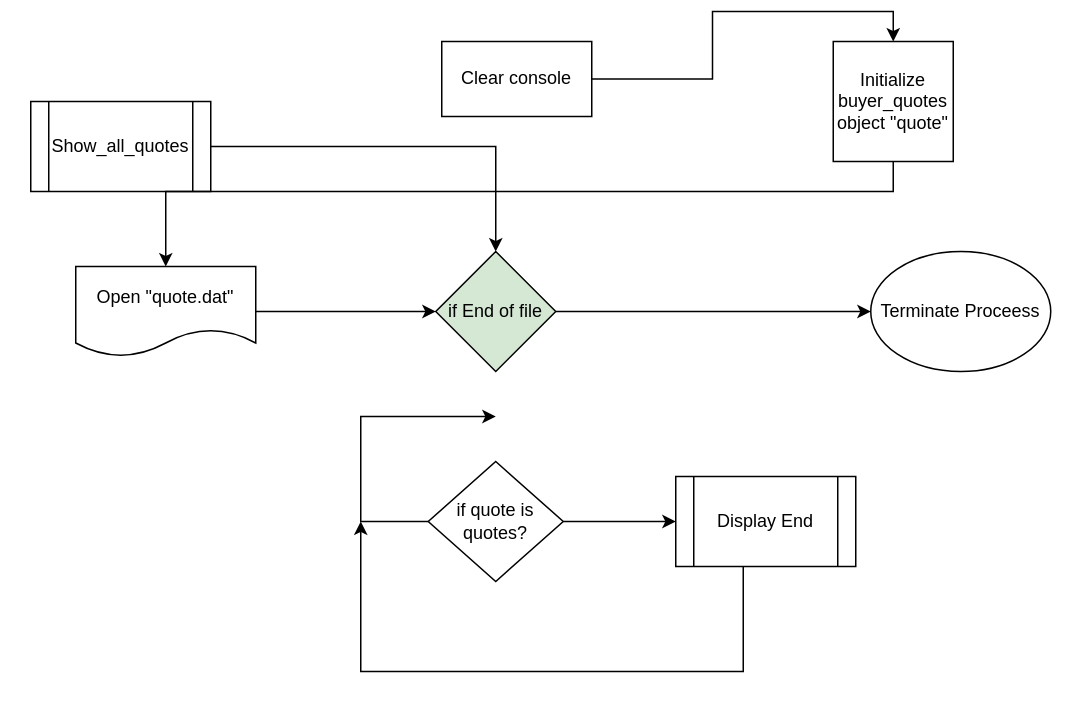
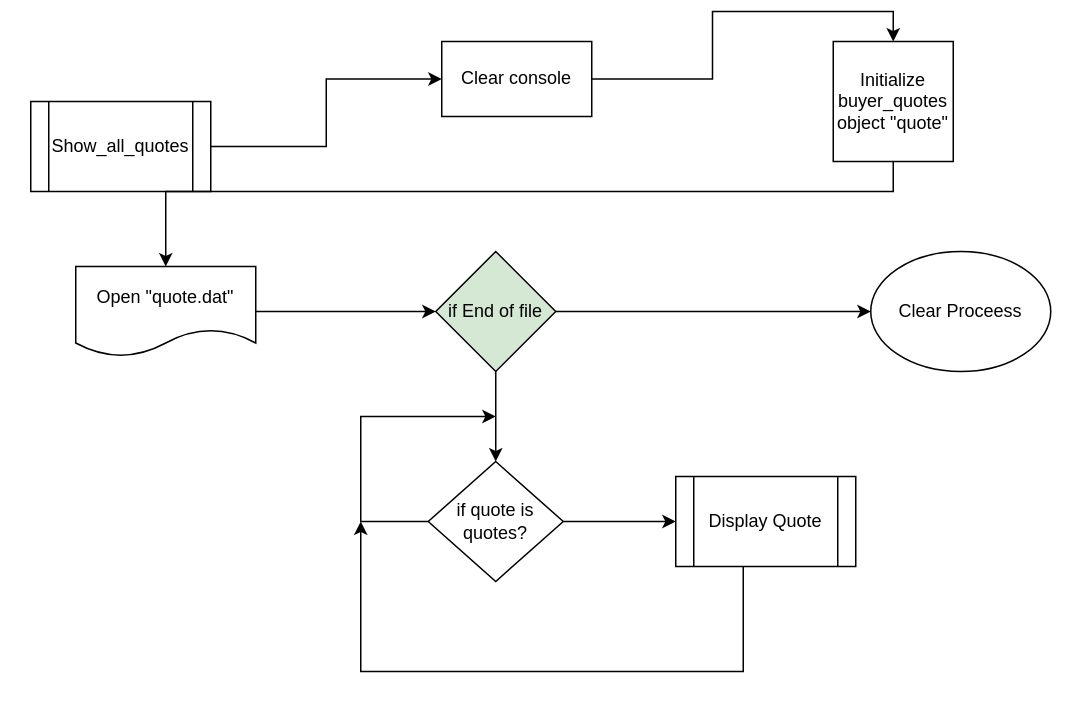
  <mxCell id="0" />
  <mxCell id="1" parent="0" />
- <mxCell id="2" style="edgeStyle=orthogonalEdgeStyle;rounded=0;orthogonalLoop=1;jettySize=auto;html=1;" edge="1" parent="1" source="3" target="12"><mxGeometry relative="1" as="geometry" /></mxCell>
+ <mxCell id="2" style="edgeStyle=orthogonalEdgeStyle;rounded=0;orthogonalLoop=1;jettySize=auto;html=1;entryX=0;entryY=0.5;entryDx=0;entryDy=0;" edge="1" parent="1" source="3" target="5"><mxGeometry relative="1" as="geometry" /></mxCell>
  <mxCell id="3" value="Show_all_quotes" style="shape=process;whiteSpace=wrap;html=1;backgroundOutline=1;" vertex="1" parent="1"><mxGeometry x="20" y="60" width="120" height="60" as="geometry" /></mxCell>
  <mxCell id="4" style="edgeStyle=orthogonalEdgeStyle;rounded=0;orthogonalLoop=1;jettySize=auto;html=1;entryX=0.5;entryY=0;entryDx=0;entryDy=0;" edge="1" parent="1" source="5" target="7"><mxGeometry relative="1" as="geometry" /></mxCell>
  <mxCell id="5" value="Clear console" style="whiteSpace=wrap;html=1;aspect=fixed;" vertex="1" parent="1"><mxGeometry x="294" y="20" width="100" height="50" as="geometry" /></mxCell>
  <mxCell id="6" style="edgeStyle=orthogonalEdgeStyle;rounded=0;orthogonalLoop=1;jettySize=auto;html=1;entryX=0.5;entryY=0;entryDx=0;entryDy=0;" edge="1" parent="1" source="7" target="9"><mxGeometry relative="1" as="geometry"><Array as="points"><mxPoint x="595" y="120" /><mxPoint x="110" y="120" /></Array></mxGeometry></mxCell>
  <mxCell id="7" value="Initialize buyer_quotes object &quot;quote&quot;" style="whiteSpace=wrap;html=1;aspect=fixed;" vertex="1" parent="1"><mxGeometry x="555" y="20" width="80" height="80" as="geometry" /></mxCell>
  <mxCell id="8" value="" style="edgeStyle=orthogonalEdgeStyle;rounded=0;orthogonalLoop=1;jettySize=auto;html=1;" edge="1" parent="1" source="9" target="12"><mxGeometry relative="1" as="geometry" /></mxCell>
  <mxCell id="9" value="Open &quot;quote.dat&quot;" style="shape=document;whiteSpace=wrap;html=1;boundedLbl=1;" vertex="1" parent="1"><mxGeometry x="50" y="170" width="120" height="60" as="geometry" /></mxCell>
+ <mxCell id="10" value="" style="edgeStyle=orthogonalEdgeStyle;rounded=0;orthogonalLoop=1;jettySize=auto;html=1;" edge="1" parent="1" source="12" target="15"><mxGeometry relative="1" as="geometry" /></mxCell>
  <mxCell id="11" style="edgeStyle=orthogonalEdgeStyle;rounded=0;orthogonalLoop=1;jettySize=auto;html=1;" edge="1" parent="1" source="12" target="18"><mxGeometry relative="1" as="geometry"><mxPoint x="570" y="460" as="targetPoint" /></mxGeometry></mxCell>
  <mxCell id="12" value="if End of file" style="rhombus;whiteSpace=wrap;html=1;fillColor=#d5e8d4;" vertex="1" parent="1"><mxGeometry x="290" y="160" width="80" height="80" as="geometry" /></mxCell>
  <mxCell id="13" style="edgeStyle=orthogonalEdgeStyle;rounded=0;orthogonalLoop=1;jettySize=auto;html=1;" edge="1" parent="1" source="15"><mxGeometry relative="1" as="geometry"><mxPoint x="330" y="270" as="targetPoint" /><Array as="points"><mxPoint x="330" y="340" /><mxPoint x="240" y="340" /><mxPoint x="240" y="270" /></Array></mxGeometry></mxCell>
  <mxCell id="14" style="edgeStyle=orthogonalEdgeStyle;rounded=0;orthogonalLoop=1;jettySize=auto;html=1;entryX=0;entryY=0.5;entryDx=0;entryDy=0;" edge="1" parent="1" source="15" target="17"><mxGeometry relative="1" as="geometry" /></mxCell>
  <mxCell id="15" value="if quote is quotes?" style="rhombus;whiteSpace=wrap;html=1;strokeWidth=1;spacingLeft=15;spacingRight=15;" vertex="1" parent="1"><mxGeometry x="285" y="300" width="90" height="80" as="geometry" /></mxCell>
  <mxCell id="16" style="edgeStyle=orthogonalEdgeStyle;rounded=0;orthogonalLoop=1;jettySize=auto;html=1;" edge="1" parent="1" source="17"><mxGeometry relative="1" as="geometry"><mxPoint x="240" y="340" as="targetPoint" /><Array as="points"><mxPoint x="495" y="440" /><mxPoint x="240" y="440" /></Array></mxGeometry></mxCell>
- <mxCell id="17" value="Display End" style="shape=process;whiteSpace=wrap;html=1;backgroundOutline=1;strokeWidth=1;" vertex="1" parent="1"><mxGeometry x="450" y="310" width="120" height="60" as="geometry" /></mxCell>
- <mxCell id="18" value="Terminate Proceess" style="ellipse;whiteSpace=wrap;html=1;" vertex="1" parent="1"><mxGeometry x="580" y="160" width="120" height="80" as="geometry" /></mxCell>
+ <mxCell id="17" value="Display Quote" style="shape=process;whiteSpace=wrap;html=1;backgroundOutline=1;strokeWidth=1;" vertex="1" parent="1"><mxGeometry x="450" y="310" width="120" height="60" as="geometry" /></mxCell>
+ <mxCell id="18" value="Clear Proceess" style="ellipse;whiteSpace=wrap;html=1;" vertex="1" parent="1"><mxGeometry x="580" y="160" width="120" height="80" as="geometry" /></mxCell>
